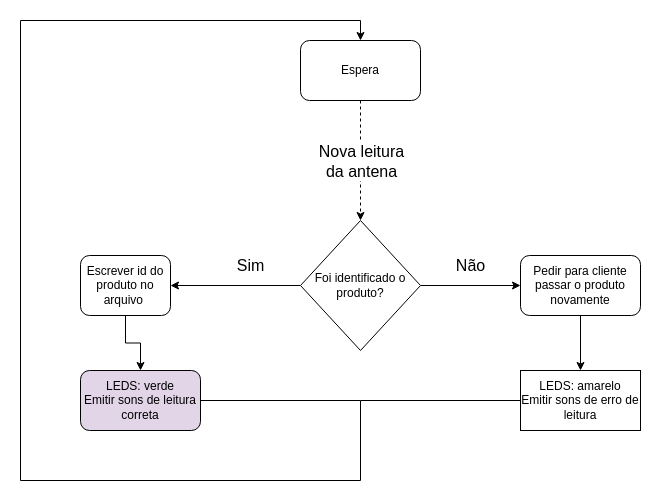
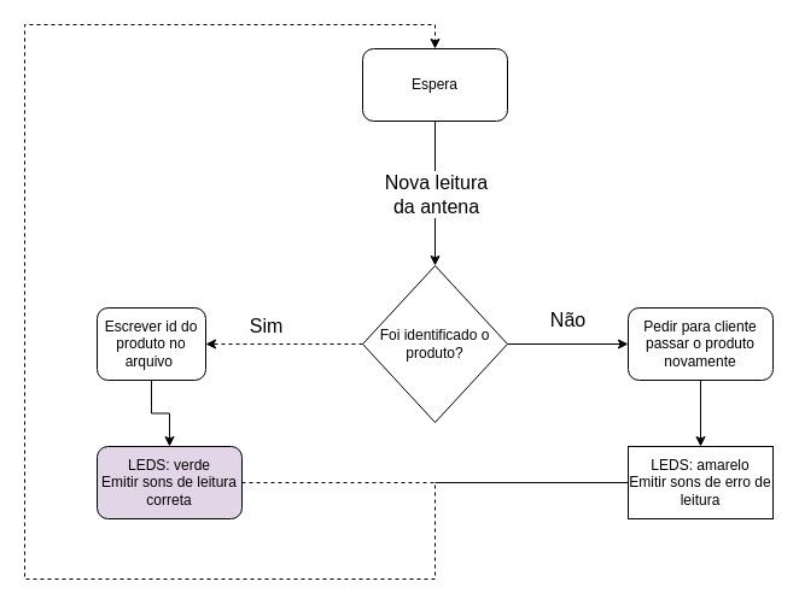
  <mxCell id="0" />
  <mxCell id="1" parent="0" />
  <mxCell id="2" value="Espera" style="rounded=1;whiteSpace=wrap;html=1;" vertex="1" parent="1"><mxGeometry x="300" y="40" width="120" height="60" as="geometry" /></mxCell>
- <mxCell id="3" value="" style="edgeStyle=orthogonalEdgeStyle;rounded=0;orthogonalLoop=1;jettySize=auto;html=1;" edge="1" parent="1" source="5" target="7"><mxGeometry relative="1" as="geometry" /></mxCell>
+ <mxCell id="3" value="" style="edgeStyle=orthogonalEdgeStyle;rounded=0;orthogonalLoop=1;jettySize=auto;html=1;dashed=1;" edge="1" parent="1" source="5" target="7"><mxGeometry relative="1" as="geometry" /></mxCell>
  <mxCell id="4" value="" style="edgeStyle=orthogonalEdgeStyle;rounded=0;orthogonalLoop=1;jettySize=auto;html=1;fontSize=16;" edge="1" parent="1" source="5" target="16"><mxGeometry relative="1" as="geometry" /></mxCell>
  <mxCell id="5" value="Foi identificado o produto?" style="rhombus;whiteSpace=wrap;html=1;" vertex="1" parent="1"><mxGeometry x="300" y="220" width="120" height="130" as="geometry" /></mxCell>
  <mxCell id="6" value="" style="edgeStyle=orthogonalEdgeStyle;rounded=0;orthogonalLoop=1;jettySize=auto;html=1;" edge="1" parent="1" source="7" target="9"><mxGeometry relative="1" as="geometry" /></mxCell>
  <mxCell id="7" value="Escrever id do produto no arquivo&amp;nbsp;" style="rounded=1;whiteSpace=wrap;html=1;" vertex="1" parent="1"><mxGeometry x="80" y="255" width="90" height="60" as="geometry" /></mxCell>
- <mxCell id="8" value="" style="edgeStyle=orthogonalEdgeStyle;rounded=0;orthogonalLoop=1;jettySize=auto;html=1;fontSize=16;entryX=0.5;entryY=0;entryDx=0;entryDy=0;" edge="1" parent="1" source="9" target="2"><mxGeometry relative="1" as="geometry"><mxPoint x="610" y="1847.143" as="targetPoint" /><Array as="points"><mxPoint x="360" y="400" /><mxPoint x="360" y="480" /><mxPoint x="20" y="480" /><mxPoint x="20" y="20" /><mxPoint x="360" y="20" /></Array></mxGeometry></mxCell>
+ <mxCell id="8" value="" style="edgeStyle=orthogonalEdgeStyle;rounded=0;orthogonalLoop=1;jettySize=auto;html=1;fontSize=16;entryX=0.5;entryY=0;entryDx=0;entryDy=0;dashed=1;" edge="1" parent="1" source="9" target="2"><mxGeometry relative="1" as="geometry"><mxPoint x="610" y="1847.143" as="targetPoint" /><Array as="points"><mxPoint x="360" y="400" /><mxPoint x="360" y="480" /><mxPoint x="20" y="480" /><mxPoint x="20" y="20" /><mxPoint x="360" y="20" /></Array></mxGeometry></mxCell>
  <mxCell id="9" value="LEDS: verde&lt;br&gt;Emitir sons de leitura correta" style="whiteSpace=wrap;html=1;rounded=1;fillColor=#e1d5e7;" vertex="1" parent="1"><mxGeometry x="80" y="370" width="120" height="60" as="geometry" /></mxCell>
  <mxCell id="10" value="LEDS: amarelo&lt;br&gt;Emitir sons de erro de leitura" style="whiteSpace=wrap;html=1;rounded=0;" vertex="1" parent="1"><mxGeometry x="520" y="370" width="120" height="60" as="geometry" /></mxCell>
- <mxCell id="11" value="" style="endArrow=classic;html=1;exitX=0.5;exitY=1;exitDx=0;exitDy=0;entryX=0.5;entryY=0;entryDx=0;entryDy=0;dashed=1;" edge="1" parent="1" source="2" target="5"><mxGeometry relative="1" as="geometry"><mxPoint x="280" y="240" as="sourcePoint" /><mxPoint x="440" y="240" as="targetPoint" /></mxGeometry></mxCell>
+ <mxCell id="11" value="" style="endArrow=classic;html=1;exitX=0.5;exitY=1;exitDx=0;exitDy=0;entryX=0.5;entryY=0;entryDx=0;entryDy=0;" edge="1" parent="1" source="2" target="5"><mxGeometry relative="1" as="geometry"><mxPoint x="280" y="240" as="sourcePoint" /><mxPoint x="440" y="240" as="targetPoint" /></mxGeometry></mxCell>
  <mxCell id="12" value="Nova leitura&lt;br style=&quot;font-size: 16px;&quot;&gt;da antena" style="edgeLabel;resizable=0;html=1;align=center;verticalAlign=middle;fontSize=16;" connectable="0" vertex="1" parent="11"><mxGeometry relative="1" as="geometry" /></mxCell>
- <mxCell id="13" value="Sim" style="text;html=1;align=center;verticalAlign=middle;resizable=0;points=[];autosize=1;fontSize=16;" vertex="1" parent="1"><mxGeometry x="230" y="255" width="40" height="20" as="geometry" /></mxCell>
+ <mxCell id="13" value="Sim" style="text;html=1;align=center;verticalAlign=middle;resizable=0;points=[];autosize=1;fontSize=16;" vertex="1" parent="1"><mxGeometry x="200" y="260" width="40" height="20" as="geometry" /></mxCell>
  <mxCell id="14" value="Não" style="text;html=1;align=center;verticalAlign=middle;resizable=0;points=[];autosize=1;fontSize=16;" vertex="1" parent="1"><mxGeometry x="450" y="255" width="40" height="20" as="geometry" /></mxCell>
  <mxCell id="15" value="" style="edgeStyle=orthogonalEdgeStyle;rounded=0;orthogonalLoop=1;jettySize=auto;html=1;fontSize=16;" edge="1" parent="1" source="16" target="10"><mxGeometry relative="1" as="geometry" /></mxCell>
  <mxCell id="16" value="Pedir para cliente passar o produto novamente" style="rounded=1;whiteSpace=wrap;html=1;fontSize=12;" vertex="1" parent="1"><mxGeometry x="520" y="255" width="120" height="60" as="geometry" /></mxCell>
  <mxCell id="17" value="" style="endArrow=none;html=1;fontSize=12;entryX=0;entryY=0.5;entryDx=0;entryDy=0;" edge="1" parent="1" target="10"><mxGeometry width="50" height="50" relative="1" as="geometry"><mxPoint x="360" y="400" as="sourcePoint" /><mxPoint x="450" y="320" as="targetPoint" /></mxGeometry></mxCell>
